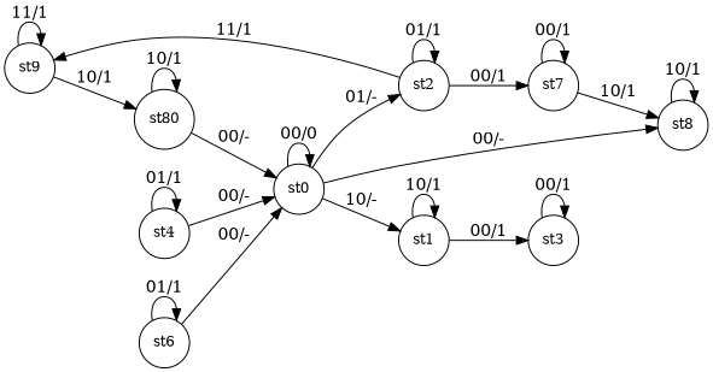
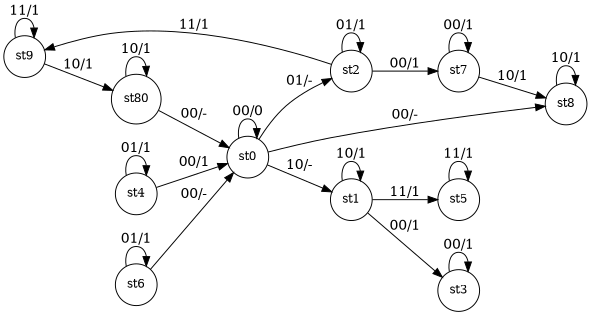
  digraph {
    rankdir=LR
    node [fontsize=12 shape=circle]
    st9
    n2 [label=st80]
    st0
    st8
    st2
    st1
    st7
+   st5
    st3
    st6
    st4
    st9 -> st9 [label="11/1"]
    st9 -> n2 [label="10/1"]
    n2 -> n2 [label="10/1"]
    n2 -> st0 [label="00/-"]
    st0 -> st0 [label="00/0"]
    st0 -> st8 [label="00/-"]
    st0 -> st2 [label="01/-"]
    st0 -> st1 [label="10/-"]
    st8 -> st8 [label="10/1"]
    st2 -> st9 [label="11/1"]
    st2 -> st2 [label="01/1"]
    st2 -> st7 [label="00/1"]
    st1 -> st1 [label="10/1"]
+   st1 -> st5 [label="11/1"]
    st1 -> st3 [label="00/1"]
    st7 -> st8 [label="10/1"]
    st7 -> st7 [label="00/1"]
+   st5 -> st5 [label="11/1"]
    st3 -> st3 [label="00/1"]
    st6 -> st0 [label="00/-"]
    st6 -> st6 [label="01/1"]
-   st4 -> st0 [label="00/-"]
+   st4 -> st0 [label="00/1"]
    st4 -> st4 [label="01/1"]
  }
